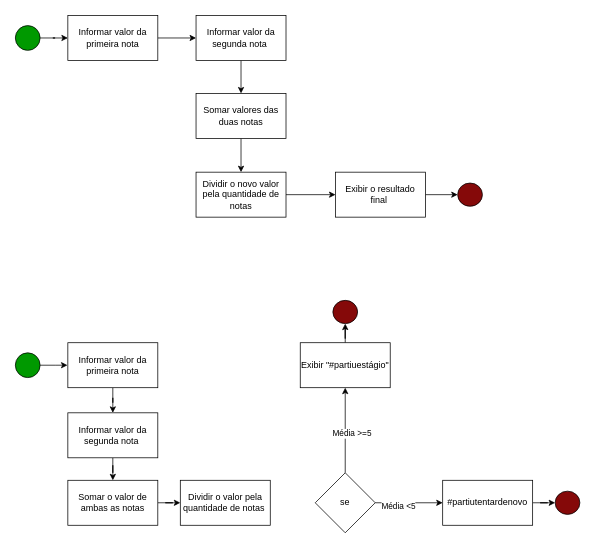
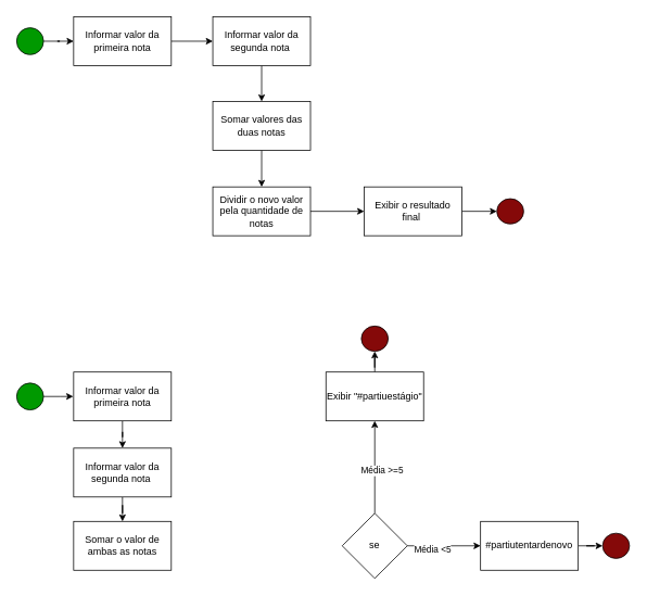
  <mxCell id="0" />
  <mxCell id="1" parent="0" />
  <mxCell id="2" value="" style="edgeStyle=orthogonalEdgeStyle;rounded=0;orthogonalLoop=1;jettySize=auto;html=1;" edge="1" parent="1" source="3" target="5"><mxGeometry relative="1" as="geometry" /></mxCell>
  <mxCell id="3" value="Informar valor da primeira nota" style="rounded=0;whiteSpace=wrap;html=1;" vertex="1" parent="1"><mxGeometry x="90" y="20" width="120" height="60" as="geometry" /></mxCell>
  <mxCell id="4" value="" style="edgeStyle=orthogonalEdgeStyle;rounded=0;orthogonalLoop=1;jettySize=auto;html=1;" edge="1" parent="1" source="5" target="7"><mxGeometry relative="1" as="geometry" /></mxCell>
  <mxCell id="5" value="Informar valor da segunda nota&amp;nbsp;" style="whiteSpace=wrap;html=1;rounded=0;" vertex="1" parent="1"><mxGeometry x="261" y="20" width="120" height="60" as="geometry" /></mxCell>
  <mxCell id="6" value="" style="edgeStyle=orthogonalEdgeStyle;rounded=0;orthogonalLoop=1;jettySize=auto;html=1;" edge="1" parent="1" source="7" target="9"><mxGeometry relative="1" as="geometry" /></mxCell>
  <mxCell id="7" value="Somar valores das duas notas" style="whiteSpace=wrap;html=1;rounded=0;" vertex="1" parent="1"><mxGeometry x="261" y="124" width="120" height="60" as="geometry" /></mxCell>
  <mxCell id="8" value="" style="edgeStyle=orthogonalEdgeStyle;rounded=0;orthogonalLoop=1;jettySize=auto;html=1;" edge="1" parent="1" source="9" target="11"><mxGeometry relative="1" as="geometry" /></mxCell>
  <mxCell id="9" value="Dividir o novo valor pela quantidade de notas" style="whiteSpace=wrap;html=1;rounded=0;" vertex="1" parent="1"><mxGeometry x="261" y="229" width="120" height="60" as="geometry" /></mxCell>
  <mxCell id="10" value="" style="edgeStyle=orthogonalEdgeStyle;rounded=0;orthogonalLoop=1;jettySize=auto;html=1;" edge="1" parent="1" source="11" target="14"><mxGeometry relative="1" as="geometry" /></mxCell>
  <mxCell id="11" value="Exibir o resultado final&amp;nbsp;" style="rounded=0;whiteSpace=wrap;html=1;" vertex="1" parent="1"><mxGeometry x="447" y="229" width="120" height="60" as="geometry" /></mxCell>
  <mxCell id="12" value="" style="edgeStyle=orthogonalEdgeStyle;rounded=0;orthogonalLoop=1;jettySize=auto;html=1;" edge="1" parent="1" source="13" target="3"><mxGeometry relative="1" as="geometry" /></mxCell>
  <mxCell id="13" value="" style="ellipse;whiteSpace=wrap;html=1;aspect=fixed;fillColor=#009900;" vertex="1" parent="1"><mxGeometry x="20" y="33.5" width="33" height="33" as="geometry" /></mxCell>
  <mxCell id="14" value="" style="ellipse;whiteSpace=wrap;html=1;rounded=0;fillColor=#850909;" vertex="1" parent="1"><mxGeometry x="610" y="243.5" width="33" height="31" as="geometry" /></mxCell>
  <mxCell id="15" value="" style="edgeStyle=orthogonalEdgeStyle;rounded=0;orthogonalLoop=1;jettySize=auto;html=1;" edge="1" parent="1" source="16"><mxGeometry relative="1" as="geometry"><mxPoint x="89.5" y="486.5" as="targetPoint" /></mxGeometry></mxCell>
  <mxCell id="16" value="" style="ellipse;whiteSpace=wrap;html=1;aspect=fixed;fillColor=#009900;" vertex="1" parent="1"><mxGeometry x="20" y="470" width="33" height="33" as="geometry" /></mxCell>
  <mxCell id="17" value="" style="edgeStyle=orthogonalEdgeStyle;rounded=0;orthogonalLoop=1;jettySize=auto;html=1;" edge="1" parent="1" source="18" target="20"><mxGeometry relative="1" as="geometry" /></mxCell>
  <mxCell id="18" value="Informar valor da primeira nota" style="rounded=0;whiteSpace=wrap;html=1;" vertex="1" parent="1"><mxGeometry x="90" y="456.5" width="120" height="60" as="geometry" /></mxCell>
  <mxCell id="19" value="" style="edgeStyle=orthogonalEdgeStyle;rounded=0;orthogonalLoop=1;jettySize=auto;html=1;" edge="1" parent="1" source="20" target="22"><mxGeometry relative="1" as="geometry" /></mxCell>
  <mxCell id="20" value="Informar valor da segunda nota&amp;nbsp;" style="whiteSpace=wrap;html=1;rounded=0;" vertex="1" parent="1"><mxGeometry x="90" y="550" width="120" height="60" as="geometry" /></mxCell>
- <mxCell id="21" value="" style="edgeStyle=orthogonalEdgeStyle;rounded=0;orthogonalLoop=1;jettySize=auto;html=1;" edge="1" parent="1" source="22" target="23"><mxGeometry relative="1" as="geometry" /></mxCell>
  <mxCell id="22" value="Somar o valor de ambas as notas" style="whiteSpace=wrap;html=1;rounded=0;" vertex="1" parent="1"><mxGeometry x="90" y="640" width="120" height="60" as="geometry" /></mxCell>
- <mxCell id="23" value="Dividir o valor pela quantidade de notas&amp;nbsp;" style="whiteSpace=wrap;html=1;rounded=0;" vertex="1" parent="1"><mxGeometry x="240" y="640" width="120" height="60" as="geometry" /></mxCell>
  <mxCell id="24" value="" style="edgeStyle=orthogonalEdgeStyle;rounded=0;orthogonalLoop=1;jettySize=auto;html=1;" edge="1" parent="1" source="28" target="30"><mxGeometry relative="1" as="geometry" /></mxCell>
  <mxCell id="25" value="Média &amp;gt;=5" style="edgeLabel;html=1;align=center;verticalAlign=middle;resizable=0;points=[];" vertex="1" connectable="0" parent="24"><mxGeometry x="-0.066" y="-8" relative="1" as="geometry"><mxPoint as="offset" /></mxGeometry></mxCell>
  <mxCell id="26" value="" style="edgeStyle=orthogonalEdgeStyle;rounded=0;orthogonalLoop=1;jettySize=auto;html=1;" edge="1" parent="1" source="28" target="32"><mxGeometry relative="1" as="geometry" /></mxCell>
  <mxCell id="27" value="Média &amp;lt;5" style="edgeLabel;html=1;align=center;verticalAlign=middle;resizable=0;points=[];" vertex="1" connectable="0" parent="26"><mxGeometry x="-0.333" y="-4" relative="1" as="geometry"><mxPoint as="offset" /></mxGeometry></mxCell>
  <mxCell id="28" value="se" style="rhombus;whiteSpace=wrap;html=1;rounded=0;" vertex="1" parent="1"><mxGeometry x="420" y="630" width="80" height="80" as="geometry" /></mxCell>
  <mxCell id="29" value="" style="edgeStyle=orthogonalEdgeStyle;rounded=0;orthogonalLoop=1;jettySize=auto;html=1;" edge="1" parent="1" source="30" target="33"><mxGeometry relative="1" as="geometry" /></mxCell>
  <mxCell id="30" value="Exibir &quot;#partiuestágio&quot;" style="whiteSpace=wrap;html=1;rounded=0;" vertex="1" parent="1"><mxGeometry x="400" y="456.5" width="120" height="60" as="geometry" /></mxCell>
  <mxCell id="31" value="" style="edgeStyle=orthogonalEdgeStyle;rounded=0;orthogonalLoop=1;jettySize=auto;html=1;" edge="1" parent="1" source="32" target="34"><mxGeometry relative="1" as="geometry" /></mxCell>
  <mxCell id="32" value="#partiutentardenovo" style="whiteSpace=wrap;html=1;rounded=0;" vertex="1" parent="1"><mxGeometry x="590" y="640" width="120" height="60" as="geometry" /></mxCell>
  <mxCell id="33" value="" style="ellipse;whiteSpace=wrap;html=1;rounded=0;fillColor=#850909;" vertex="1" parent="1"><mxGeometry x="443.5" y="400" width="33" height="31" as="geometry" /></mxCell>
  <mxCell id="34" value="" style="ellipse;whiteSpace=wrap;html=1;rounded=0;fillColor=#850909;" vertex="1" parent="1"><mxGeometry x="740" y="654.5" width="33" height="31" as="geometry" /></mxCell>
